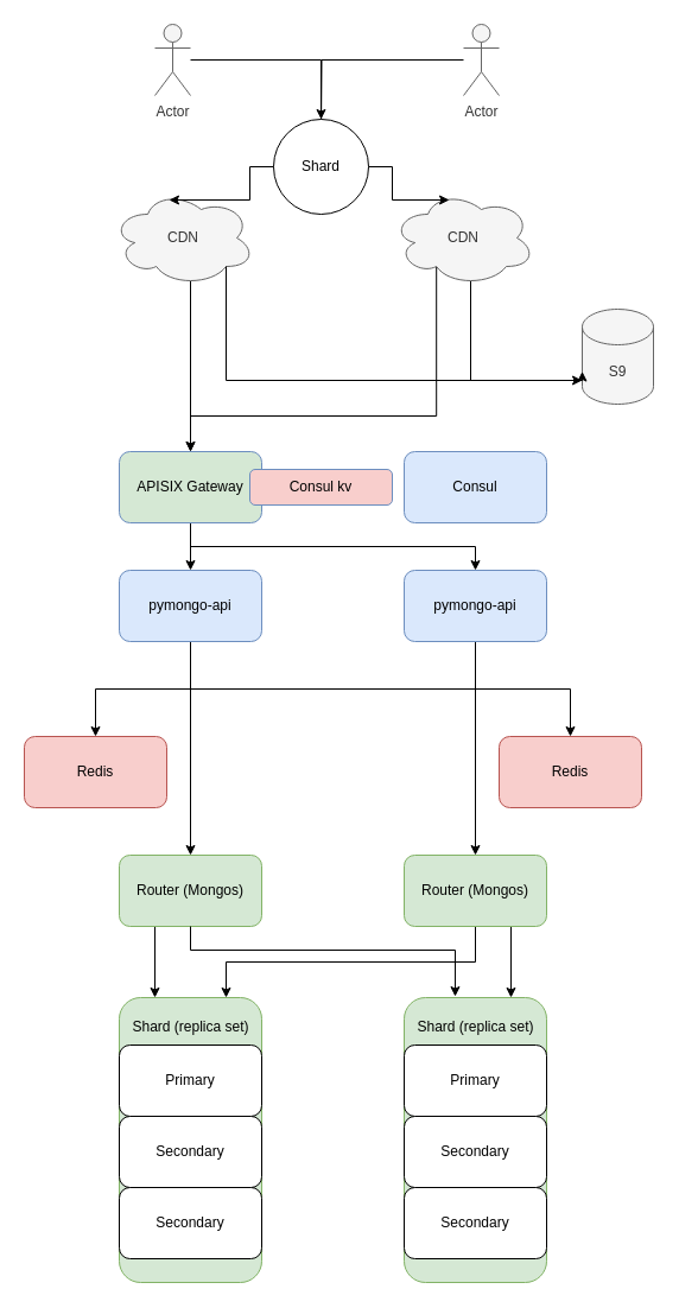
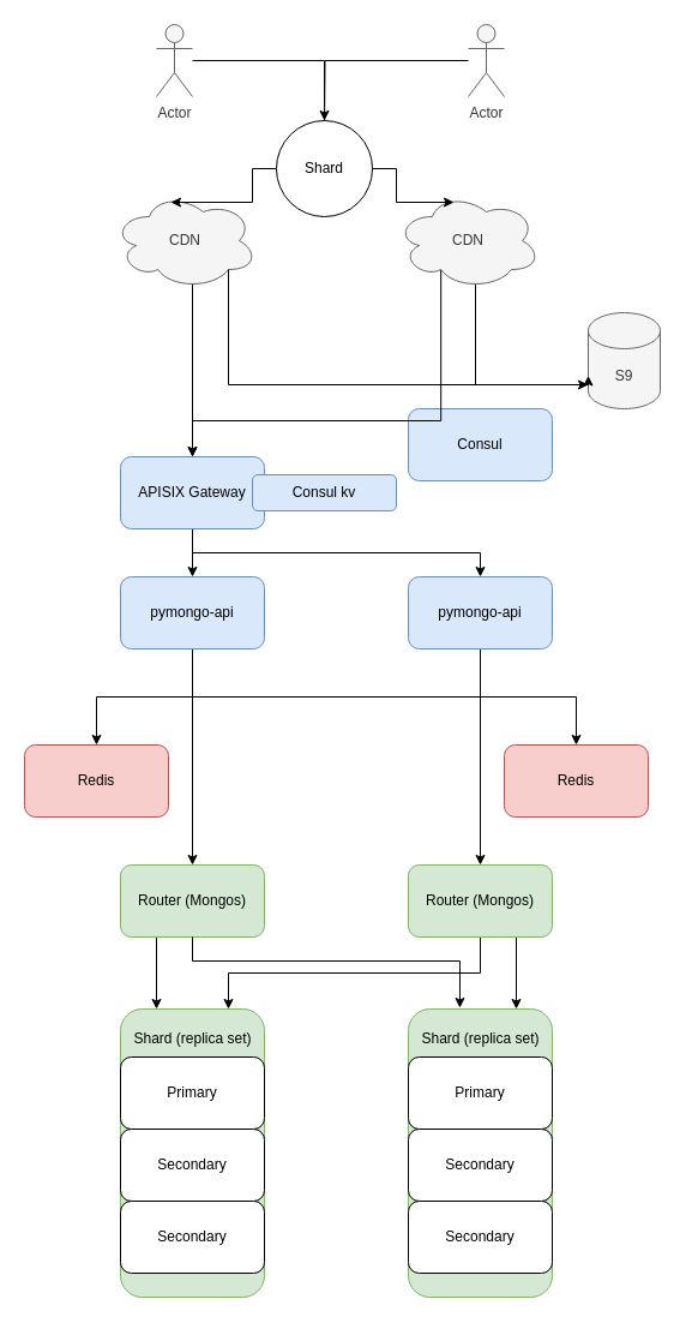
  <mxCell id="0" />
  <mxCell id="1" parent="0" />
  <mxCell id="2" style="edgeStyle=orthogonalEdgeStyle;rounded=0;orthogonalLoop=1;jettySize=auto;html=1;exitX=0.5;exitY=1;exitDx=0;exitDy=0;entryX=0.5;entryY=0;entryDx=0;entryDy=0;" parent="1" source="5" target="7" edge="1"><mxGeometry relative="1" as="geometry" /></mxCell>
  <mxCell id="3" style="edgeStyle=orthogonalEdgeStyle;rounded=0;orthogonalLoop=1;jettySize=auto;html=1;exitX=0.5;exitY=1;exitDx=0;exitDy=0;" parent="1" source="5" target="23" edge="1"><mxGeometry relative="1" as="geometry" /></mxCell>
  <mxCell id="4" style="edgeStyle=orthogonalEdgeStyle;rounded=0;orthogonalLoop=1;jettySize=auto;html=1;exitX=0.5;exitY=1;exitDx=0;exitDy=0;entryX=0.5;entryY=0;entryDx=0;entryDy=0;" parent="1" source="5" target="22" edge="1"><mxGeometry relative="1" as="geometry" /></mxCell>
  <mxCell id="5" value="pymongo-api" style="rounded=1;whiteSpace=wrap;html=1;fillColor=#dae8fc;strokeColor=#6c8ebf;" parent="1" vertex="1"><mxGeometry x="100" y="480" width="120" height="60" as="geometry" /></mxCell>
  <mxCell id="6" style="edgeStyle=orthogonalEdgeStyle;rounded=0;orthogonalLoop=1;jettySize=auto;html=1;exitX=0.25;exitY=1;exitDx=0;exitDy=0;entryX=0.25;entryY=0;entryDx=0;entryDy=0;" parent="1" source="7" target="11" edge="1"><mxGeometry relative="1" as="geometry" /></mxCell>
  <mxCell id="7" value="Router (Mongos)" style="rounded=1;whiteSpace=wrap;html=1;fillColor=#d5e8d4;strokeColor=#82b366;" parent="1" vertex="1"><mxGeometry x="100" y="720" width="120" height="60" as="geometry" /></mxCell>
  <mxCell id="8" style="edgeStyle=orthogonalEdgeStyle;rounded=0;orthogonalLoop=1;jettySize=auto;html=1;exitX=0.5;exitY=1;exitDx=0;exitDy=0;entryX=0.75;entryY=0;entryDx=0;entryDy=0;" parent="1" source="10" target="11" edge="1"><mxGeometry relative="1" as="geometry" /></mxCell>
  <mxCell id="9" style="edgeStyle=orthogonalEdgeStyle;rounded=0;orthogonalLoop=1;jettySize=auto;html=1;exitX=0.75;exitY=1;exitDx=0;exitDy=0;entryX=0.75;entryY=0;entryDx=0;entryDy=0;" parent="1" source="10" target="16" edge="1"><mxGeometry relative="1" as="geometry" /></mxCell>
  <mxCell id="10" value="Router (Mongos)" style="rounded=1;whiteSpace=wrap;html=1;fillColor=#d5e8d4;strokeColor=#82b366;" parent="1" vertex="1"><mxGeometry x="340" y="720" width="120" height="60" as="geometry" /></mxCell>
  <mxCell id="11" value="" style="rounded=1;whiteSpace=wrap;html=1;fillColor=#d5e8d4;strokeColor=#82b366;" parent="1" vertex="1"><mxGeometry x="100" y="840" width="120" height="240" as="geometry" /></mxCell>
  <mxCell id="12" value="Shard (replica set)" style="text;html=1;align=center;verticalAlign=middle;resizable=0;points=[];autosize=1;strokeColor=none;fillColor=none;" parent="1" vertex="1"><mxGeometry x="100" y="850" width="120" height="30" as="geometry" /></mxCell>
  <mxCell id="13" value="Primary" style="rounded=1;whiteSpace=wrap;html=1;" parent="1" vertex="1"><mxGeometry x="100" y="880" width="120" height="60" as="geometry" /></mxCell>
  <mxCell id="14" value="Secondary" style="rounded=1;whiteSpace=wrap;html=1;" parent="1" vertex="1"><mxGeometry x="100" y="940" width="120" height="60" as="geometry" /></mxCell>
  <mxCell id="15" value="Secondary" style="rounded=1;whiteSpace=wrap;html=1;" parent="1" vertex="1"><mxGeometry x="100" y="1000" width="120" height="60" as="geometry" /></mxCell>
  <mxCell id="16" value="" style="rounded=1;whiteSpace=wrap;html=1;fillColor=#d5e8d4;strokeColor=#82b366;" parent="1" vertex="1"><mxGeometry x="340" y="840" width="120" height="240" as="geometry" /></mxCell>
  <mxCell id="17" value="Shard (replica set)" style="text;html=1;align=center;verticalAlign=middle;resizable=0;points=[];autosize=1;strokeColor=none;fillColor=none;" parent="1" vertex="1"><mxGeometry x="340" y="850" width="120" height="30" as="geometry" /></mxCell>
  <mxCell id="18" value="Primary" style="rounded=1;whiteSpace=wrap;html=1;" parent="1" vertex="1"><mxGeometry x="340" y="880" width="120" height="60" as="geometry" /></mxCell>
  <mxCell id="19" value="Secondary" style="rounded=1;whiteSpace=wrap;html=1;" parent="1" vertex="1"><mxGeometry x="340" y="940" width="120" height="60" as="geometry" /></mxCell>
  <mxCell id="20" value="Secondary" style="rounded=1;whiteSpace=wrap;html=1;" parent="1" vertex="1"><mxGeometry x="340" y="1000" width="120" height="60" as="geometry" /></mxCell>
  <mxCell id="21" style="edgeStyle=orthogonalEdgeStyle;rounded=0;orthogonalLoop=1;jettySize=auto;html=1;exitX=0.5;exitY=1;exitDx=0;exitDy=0;entryX=0.358;entryY=-0.004;entryDx=0;entryDy=0;entryPerimeter=0;" parent="1" source="7" target="16" edge="1"><mxGeometry relative="1" as="geometry"><Array as="points"><mxPoint x="160" y="800" /><mxPoint x="383" y="800" /></Array></mxGeometry></mxCell>
  <mxCell id="22" value="Redis" style="rounded=1;whiteSpace=wrap;html=1;fillColor=#f8cecc;strokeColor=#b85450;" parent="1" vertex="1"><mxGeometry x="420" y="620" width="120" height="60" as="geometry" /></mxCell>
  <mxCell id="23" value="Redis" style="rounded=1;whiteSpace=wrap;html=1;fillColor=#f8cecc;strokeColor=#b85450;" parent="1" vertex="1"><mxGeometry x="20" y="620" width="120" height="60" as="geometry" /></mxCell>
  <mxCell id="24" style="edgeStyle=orthogonalEdgeStyle;rounded=0;orthogonalLoop=1;jettySize=auto;html=1;exitX=0.5;exitY=1;exitDx=0;exitDy=0;entryX=0.5;entryY=0;entryDx=0;entryDy=0;" parent="1" source="26" target="5" edge="1"><mxGeometry relative="1" as="geometry" /></mxCell>
  <mxCell id="25" style="edgeStyle=orthogonalEdgeStyle;rounded=0;orthogonalLoop=1;jettySize=auto;html=1;exitX=0.5;exitY=1;exitDx=0;exitDy=0;" parent="1" source="26" target="29" edge="1"><mxGeometry relative="1" as="geometry" /></mxCell>
- <mxCell id="26" value="APISIX Gateway" style="rounded=1;whiteSpace=wrap;html=1;fillColor=#d5e8d4;strokeColor=#6c8ebf;" parent="1" vertex="1"><mxGeometry x="100" y="380" width="120" height="60" as="geometry" /></mxCell>
- <mxCell id="27" value="Consul" style="rounded=1;whiteSpace=wrap;html=1;fillColor=#dae8fc;strokeColor=#6c8ebf;" parent="1" vertex="1"><mxGeometry x="340" y="380" width="120" height="60" as="geometry" /></mxCell>
+ <mxCell id="26" value="APISIX Gateway" style="rounded=1;whiteSpace=wrap;html=1;fillColor=#dae8fc;strokeColor=#6c8ebf;" parent="1" vertex="1"><mxGeometry x="100" y="380" width="120" height="60" as="geometry" /></mxCell>
+ <mxCell id="27" value="Consul" style="rounded=1;whiteSpace=wrap;html=1;fillColor=#dae8fc;strokeColor=#6c8ebf;" parent="1" vertex="1"><mxGeometry x="340" y="340" width="120" height="60" as="geometry" /></mxCell>
  <mxCell id="28" style="edgeStyle=orthogonalEdgeStyle;rounded=0;orthogonalLoop=1;jettySize=auto;html=1;exitX=0.5;exitY=1;exitDx=0;exitDy=0;" parent="1" source="29" target="10" edge="1"><mxGeometry relative="1" as="geometry" /></mxCell>
  <mxCell id="29" value="pymongo-api" style="rounded=1;whiteSpace=wrap;html=1;fillColor=#dae8fc;strokeColor=#6c8ebf;" parent="1" vertex="1"><mxGeometry x="340" y="480" width="120" height="60" as="geometry" /></mxCell>
- <mxCell id="30" value="Consul kv" style="rounded=1;whiteSpace=wrap;html=1;fillColor=#f8cecc;strokeColor=#6c8ebf;" parent="1" vertex="1"><mxGeometry x="210" y="395" width="120" height="30" as="geometry" /></mxCell>
+ <mxCell id="30" value="Consul kv" style="rounded=1;whiteSpace=wrap;html=1;fillColor=#dae8fc;strokeColor=#6c8ebf;" parent="1" vertex="1"><mxGeometry x="210" y="395" width="120" height="30" as="geometry" /></mxCell>
  <mxCell id="31" style="edgeStyle=orthogonalEdgeStyle;rounded=0;orthogonalLoop=1;jettySize=auto;html=1;exitX=0.31;exitY=0.8;exitDx=0;exitDy=0;exitPerimeter=0;entryX=0.5;entryY=0;entryDx=0;entryDy=0;" edge="1" parent="1" source="33" target="26"><mxGeometry relative="1" as="geometry"><Array as="points"><mxPoint x="367" y="350" /><mxPoint x="160" y="350" /></Array></mxGeometry></mxCell>
  <mxCell id="32" style="edgeStyle=orthogonalEdgeStyle;rounded=0;orthogonalLoop=1;jettySize=auto;html=1;exitX=0.55;exitY=0.95;exitDx=0;exitDy=0;exitPerimeter=0;" edge="1" parent="1" source="33"><mxGeometry relative="1" as="geometry"><mxPoint x="490" as="targetPoint" y="320" /><Array as="points"><mxPoint x="396" y="320" /><mxPoint x="490" y="320" /></Array></mxGeometry></mxCell>
  <mxCell id="33" value="CDN" style="ellipse;shape=cloud;whiteSpace=wrap;html=1;fillColor=#f5f5f5;strokeColor=#666666;fontColor=#333333;" vertex="1" parent="1"><mxGeometry x="330" y="160" width="120" height="80" as="geometry" /></mxCell>
  <mxCell id="34" style="edgeStyle=orthogonalEdgeStyle;rounded=0;orthogonalLoop=1;jettySize=auto;html=1;" edge="1" parent="1" source="35" target="42"><mxGeometry relative="1" as="geometry" /></mxCell>
  <mxCell id="35" value="Actor" style="shape=umlActor;verticalLabelPosition=bottom;verticalAlign=top;html=1;outlineConnect=0;fillColor=#f5f5f5;fontColor=#333333;strokeColor=#666666;" vertex="1" parent="1"><mxGeometry x="130" y="20" width="30" height="60" as="geometry" /></mxCell>
  <mxCell id="36" style="edgeStyle=orthogonalEdgeStyle;rounded=0;orthogonalLoop=1;jettySize=auto;html=1;exitX=0.55;exitY=0.95;exitDx=0;exitDy=0;exitPerimeter=0;entryX=0.5;entryY=0;entryDx=0;entryDy=0;" edge="1" parent="1" source="37" target="26"><mxGeometry relative="1" as="geometry" /></mxCell>
  <mxCell id="37" value="CDN" style="ellipse;shape=cloud;whiteSpace=wrap;html=1;fillColor=#f5f5f5;strokeColor=#666666;fontColor=#333333;" vertex="1" parent="1"><mxGeometry x="94" y="160" width="120" height="80" as="geometry" /></mxCell>
  <mxCell id="38" value="S9" style="shape=cylinder3;whiteSpace=wrap;html=1;boundedLbl=1;backgroundOutline=1;size=15;fillColor=#f5f5f5;fontColor=#333333;strokeColor=#666666;" vertex="1" parent="1"><mxGeometry x="490" y="260" width="60" height="80" as="geometry" /></mxCell>
  <mxCell id="39" style="edgeStyle=orthogonalEdgeStyle;rounded=0;orthogonalLoop=1;jettySize=auto;html=1;exitX=0.8;exitY=0.8;exitDx=0;exitDy=0;exitPerimeter=0;entryX=0;entryY=0;entryDx=0;entryDy=52.5;entryPerimeter=0;" edge="1" parent="1" source="37" target="38"><mxGeometry relative="1" as="geometry"><Array as="points"><mxPoint x="190" y="320" /><mxPoint x="490" y="320" /></Array></mxGeometry></mxCell>
  <mxCell id="40" style="edgeStyle=orthogonalEdgeStyle;rounded=0;orthogonalLoop=1;jettySize=auto;html=1;" edge="1" parent="1" source="41"><mxGeometry relative="1" as="geometry"><mxPoint x="270" y="110" as="targetPoint" /></mxGeometry></mxCell>
  <mxCell id="41" value="Actor" style="shape=umlActor;verticalLabelPosition=bottom;verticalAlign=top;html=1;outlineConnect=0;fillColor=#f5f5f5;fontColor=#333333;strokeColor=#666666;" vertex="1" parent="1"><mxGeometry x="390" y="20" width="30" height="60" as="geometry" /></mxCell>
  <mxCell id="42" value="Shard" style="ellipse;whiteSpace=wrap;html=1;aspect=fixed;" vertex="1" parent="1"><mxGeometry x="230" y="100" width="80" height="80" as="geometry" /></mxCell>
  <mxCell id="43" style="edgeStyle=orthogonalEdgeStyle;rounded=0;orthogonalLoop=1;jettySize=auto;html=1;exitX=0;exitY=0.5;exitDx=0;exitDy=0;entryX=0.4;entryY=0.1;entryDx=0;entryDy=0;entryPerimeter=0;" edge="1" parent="1" source="42" target="37"><mxGeometry relative="1" as="geometry" /></mxCell>
  <mxCell id="44" style="edgeStyle=orthogonalEdgeStyle;rounded=0;orthogonalLoop=1;jettySize=auto;html=1;exitX=1;exitY=0.5;exitDx=0;exitDy=0;entryX=0.4;entryY=0.1;entryDx=0;entryDy=0;entryPerimeter=0;" edge="1" parent="1" source="42" target="33"><mxGeometry relative="1" as="geometry" /></mxCell>
